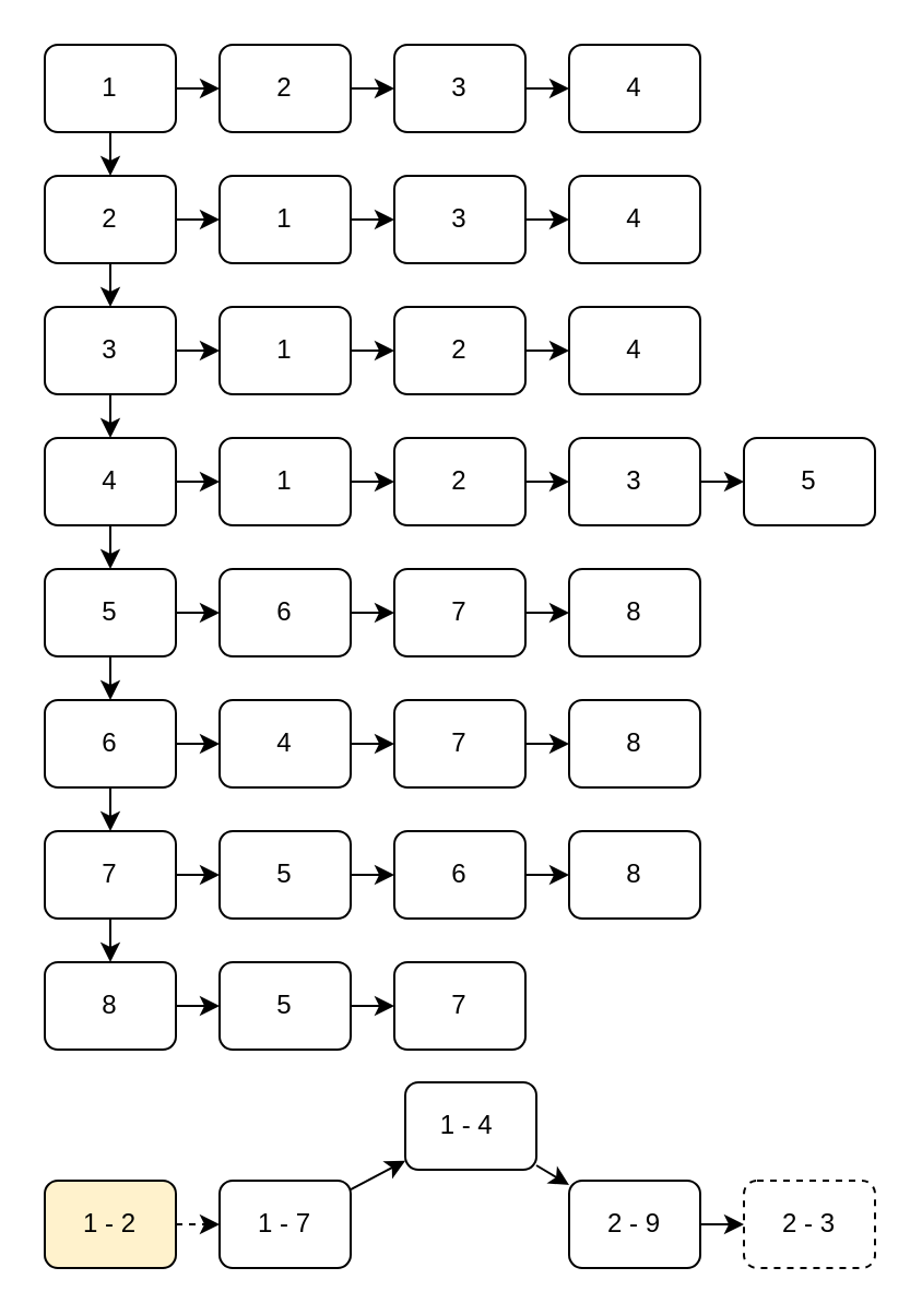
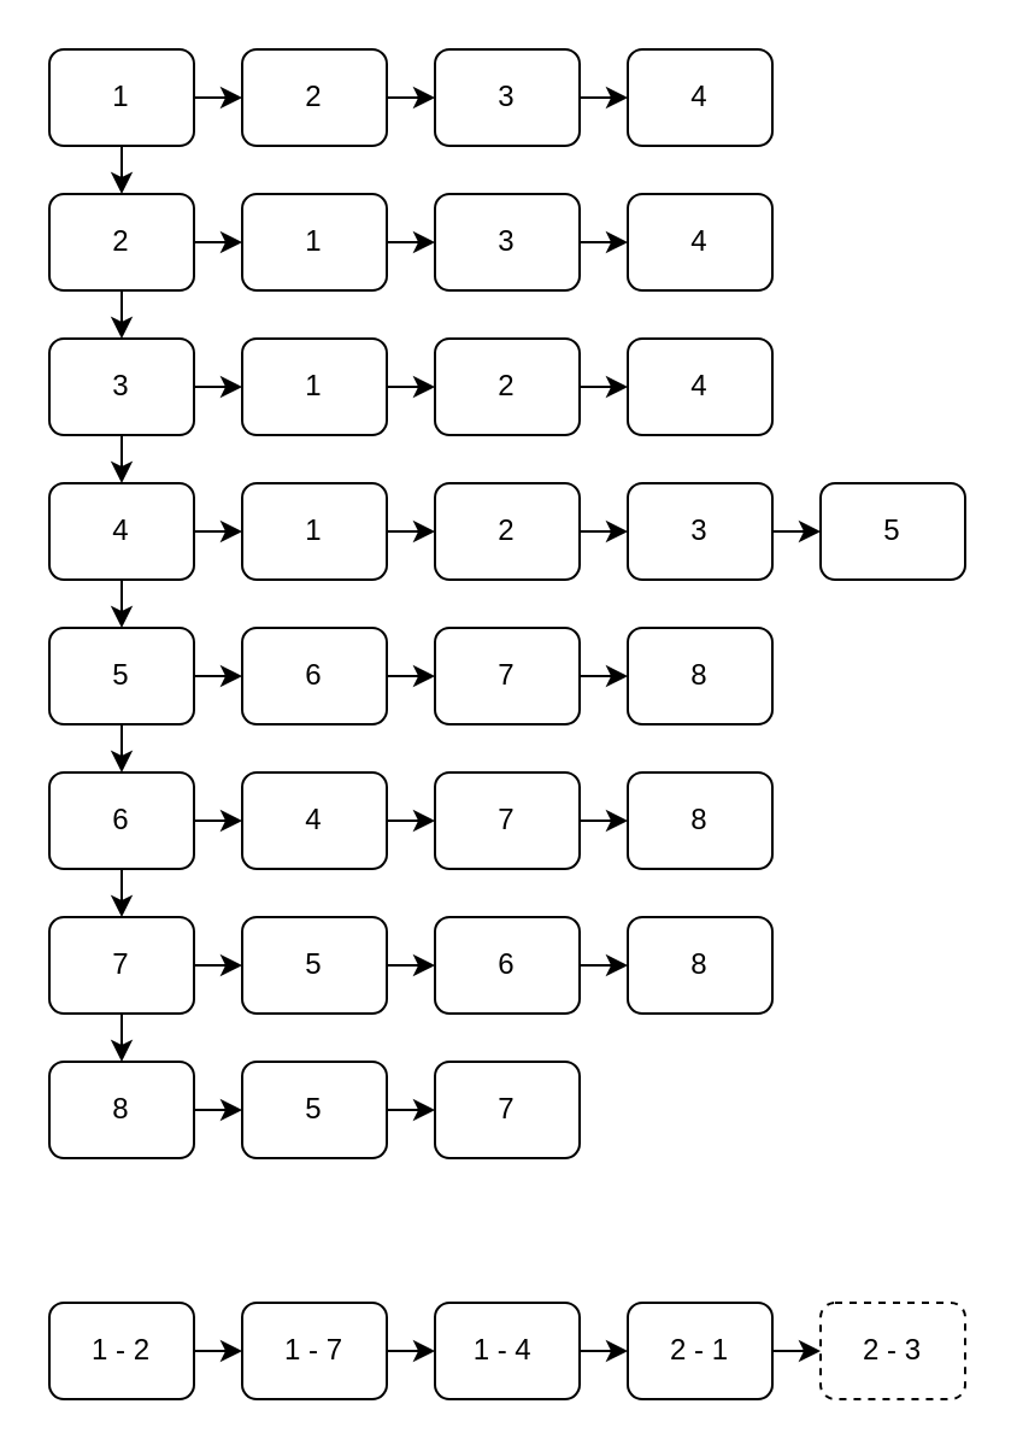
  <mxCell id="0" />
  <mxCell id="1" parent="0" />
  <mxCell id="2" value="" style="edgeStyle=none;html=1;" edge="1" parent="1" source="4" target="7"><mxGeometry relative="1" as="geometry" /></mxCell>
  <mxCell id="3" value="" style="edgeStyle=none;html=1;" edge="1" parent="1" source="4" target="26"><mxGeometry relative="1" as="geometry" /></mxCell>
  <mxCell id="4" value="1&lt;br&gt;" style="rounded=1;whiteSpace=wrap;html=1;" vertex="1" parent="1"><mxGeometry x="20" y="20" width="60" height="40" as="geometry" /></mxCell>
  <mxCell id="5" value="" style="edgeStyle=none;html=1;" edge="1" parent="1" source="7" target="10"><mxGeometry relative="1" as="geometry" /></mxCell>
  <mxCell id="6" value="" style="edgeStyle=none;html=1;" edge="1" parent="1" source="7" target="31"><mxGeometry relative="1" as="geometry" /></mxCell>
  <mxCell id="7" value="2" style="rounded=1;whiteSpace=wrap;html=1;" vertex="1" parent="1"><mxGeometry x="20" y="80" width="60" height="40" as="geometry" /></mxCell>
  <mxCell id="8" value="" style="edgeStyle=none;html=1;" edge="1" parent="1" source="10" target="13"><mxGeometry relative="1" as="geometry" /></mxCell>
  <mxCell id="9" value="" style="edgeStyle=none;html=1;" edge="1" parent="1" source="10" target="36"><mxGeometry relative="1" as="geometry" /></mxCell>
  <mxCell id="10" value="3" style="rounded=1;whiteSpace=wrap;html=1;" vertex="1" parent="1"><mxGeometry x="20" y="140" width="60" height="40" as="geometry" /></mxCell>
  <mxCell id="11" value="" style="edgeStyle=none;html=1;" edge="1" parent="1" source="13" target="16"><mxGeometry relative="1" as="geometry" /></mxCell>
  <mxCell id="12" value="" style="edgeStyle=none;html=1;" edge="1" parent="1" source="13" target="41"><mxGeometry relative="1" as="geometry" /></mxCell>
  <mxCell id="13" value="4" style="rounded=1;whiteSpace=wrap;html=1;" vertex="1" parent="1"><mxGeometry x="20" y="200" width="60" height="40" as="geometry" /></mxCell>
  <mxCell id="14" value="" style="edgeStyle=none;html=1;" edge="1" parent="1" source="16" target="19"><mxGeometry relative="1" as="geometry" /></mxCell>
  <mxCell id="15" value="" style="edgeStyle=none;html=1;" edge="1" parent="1" source="16" target="48"><mxGeometry relative="1" as="geometry" /></mxCell>
  <mxCell id="16" value="5" style="rounded=1;whiteSpace=wrap;html=1;" vertex="1" parent="1"><mxGeometry x="20" y="260" width="60" height="40" as="geometry" /></mxCell>
  <mxCell id="17" value="" style="edgeStyle=none;html=1;" edge="1" parent="1" source="19" target="22"><mxGeometry relative="1" as="geometry" /></mxCell>
  <mxCell id="18" value="" style="edgeStyle=none;html=1;" edge="1" parent="1" source="19" target="53"><mxGeometry relative="1" as="geometry" /></mxCell>
  <mxCell id="19" value="6" style="rounded=1;whiteSpace=wrap;html=1;" vertex="1" parent="1"><mxGeometry x="20" y="320" width="60" height="40" as="geometry" /></mxCell>
  <mxCell id="20" value="" style="edgeStyle=none;html=1;" edge="1" parent="1" source="22" target="24"><mxGeometry relative="1" as="geometry" /></mxCell>
  <mxCell id="21" value="" style="edgeStyle=none;html=1;" edge="1" parent="1" source="22" target="58"><mxGeometry relative="1" as="geometry" /></mxCell>
  <mxCell id="22" value="7" style="rounded=1;whiteSpace=wrap;html=1;" vertex="1" parent="1"><mxGeometry x="20" y="380" width="60" height="40" as="geometry" /></mxCell>
  <mxCell id="23" value="" style="edgeStyle=none;html=1;" edge="1" parent="1" source="24" target="63"><mxGeometry relative="1" as="geometry" /></mxCell>
  <mxCell id="24" value="8" style="rounded=1;whiteSpace=wrap;html=1;" vertex="1" parent="1"><mxGeometry x="20" y="440" width="60" height="40" as="geometry" /></mxCell>
  <mxCell id="25" value="" style="edgeStyle=none;html=1;" edge="1" parent="1" source="26" target="28"><mxGeometry relative="1" as="geometry" /></mxCell>
  <mxCell id="26" value="2" style="rounded=1;whiteSpace=wrap;html=1;" vertex="1" parent="1"><mxGeometry x="100" y="20" width="60" height="40" as="geometry" /></mxCell>
  <mxCell id="27" value="" style="edgeStyle=none;html=1;" edge="1" parent="1" source="28" target="29"><mxGeometry relative="1" as="geometry" /></mxCell>
  <mxCell id="28" value="3" style="rounded=1;whiteSpace=wrap;html=1;" vertex="1" parent="1"><mxGeometry x="180" y="20" width="60" height="40" as="geometry" /></mxCell>
  <mxCell id="29" value="4" style="rounded=1;whiteSpace=wrap;html=1;" vertex="1" parent="1"><mxGeometry x="260" y="20" width="60" height="40" as="geometry" /></mxCell>
  <mxCell id="30" value="" style="edgeStyle=none;html=1;" edge="1" parent="1" source="31" target="33"><mxGeometry relative="1" as="geometry" /></mxCell>
  <mxCell id="31" value="1" style="rounded=1;whiteSpace=wrap;html=1;" vertex="1" parent="1"><mxGeometry x="100" y="80" width="60" height="40" as="geometry" /></mxCell>
  <mxCell id="32" value="" style="edgeStyle=none;html=1;" edge="1" parent="1" source="33" target="34"><mxGeometry relative="1" as="geometry" /></mxCell>
  <mxCell id="33" value="3" style="rounded=1;whiteSpace=wrap;html=1;" vertex="1" parent="1"><mxGeometry x="180" y="80" width="60" height="40" as="geometry" /></mxCell>
  <mxCell id="34" value="4" style="rounded=1;whiteSpace=wrap;html=1;" vertex="1" parent="1"><mxGeometry x="260" y="80" width="60" height="40" as="geometry" /></mxCell>
  <mxCell id="35" value="" style="edgeStyle=none;html=1;" edge="1" parent="1" source="36" target="38"><mxGeometry relative="1" as="geometry" /></mxCell>
  <mxCell id="36" value="1" style="rounded=1;whiteSpace=wrap;html=1;" vertex="1" parent="1"><mxGeometry x="100" y="140" width="60" height="40" as="geometry" /></mxCell>
  <mxCell id="37" value="" style="edgeStyle=none;html=1;" edge="1" parent="1" source="38" target="39"><mxGeometry relative="1" as="geometry" /></mxCell>
  <mxCell id="38" value="2" style="rounded=1;whiteSpace=wrap;html=1;" vertex="1" parent="1"><mxGeometry x="180" y="140" width="60" height="40" as="geometry" /></mxCell>
  <mxCell id="39" value="4" style="rounded=1;whiteSpace=wrap;html=1;" vertex="1" parent="1"><mxGeometry x="260" y="140" width="60" height="40" as="geometry" /></mxCell>
  <mxCell id="40" value="" style="edgeStyle=none;html=1;" edge="1" parent="1" source="41" target="43"><mxGeometry relative="1" as="geometry" /></mxCell>
  <mxCell id="41" value="1" style="rounded=1;whiteSpace=wrap;html=1;" vertex="1" parent="1"><mxGeometry x="100" y="200" width="60" height="40" as="geometry" /></mxCell>
  <mxCell id="42" value="" style="edgeStyle=none;html=1;" edge="1" parent="1" source="43" target="45"><mxGeometry relative="1" as="geometry" /></mxCell>
  <mxCell id="43" value="2" style="rounded=1;whiteSpace=wrap;html=1;" vertex="1" parent="1"><mxGeometry x="180" y="200" width="60" height="40" as="geometry" /></mxCell>
  <mxCell id="44" value="" style="edgeStyle=none;html=1;" edge="1" parent="1" source="45" target="46"><mxGeometry relative="1" as="geometry" /></mxCell>
  <mxCell id="45" value="3" style="rounded=1;whiteSpace=wrap;html=1;" vertex="1" parent="1"><mxGeometry x="260" y="200" width="60" height="40" as="geometry" /></mxCell>
  <mxCell id="46" value="5" style="rounded=1;whiteSpace=wrap;html=1;" vertex="1" parent="1"><mxGeometry x="340" y="200" width="60" height="40" as="geometry" /></mxCell>
  <mxCell id="47" value="" style="edgeStyle=none;html=1;" edge="1" parent="1" source="48" target="50"><mxGeometry relative="1" as="geometry" /></mxCell>
  <mxCell id="48" value="6" style="rounded=1;whiteSpace=wrap;html=1;" vertex="1" parent="1"><mxGeometry x="100" y="260" width="60" height="40" as="geometry" /></mxCell>
  <mxCell id="49" value="" style="edgeStyle=none;html=1;" edge="1" parent="1" source="50" target="51"><mxGeometry relative="1" as="geometry" /></mxCell>
  <mxCell id="50" value="7" style="rounded=1;whiteSpace=wrap;html=1;" vertex="1" parent="1"><mxGeometry x="180" y="260" width="60" height="40" as="geometry" /></mxCell>
  <mxCell id="51" value="8" style="rounded=1;whiteSpace=wrap;html=1;" vertex="1" parent="1"><mxGeometry x="260" y="260" width="60" height="40" as="geometry" /></mxCell>
  <mxCell id="52" value="" style="edgeStyle=none;html=1;" edge="1" parent="1" source="53" target="55"><mxGeometry relative="1" as="geometry" /></mxCell>
  <mxCell id="53" value="4" style="rounded=1;whiteSpace=wrap;html=1;" vertex="1" parent="1"><mxGeometry x="100" y="320" width="60" height="40" as="geometry" /></mxCell>
  <mxCell id="54" value="" style="edgeStyle=none;html=1;" edge="1" parent="1" source="55" target="56"><mxGeometry relative="1" as="geometry" /></mxCell>
  <mxCell id="55" value="7" style="rounded=1;whiteSpace=wrap;html=1;" vertex="1" parent="1"><mxGeometry x="180" y="320" width="60" height="40" as="geometry" /></mxCell>
  <mxCell id="56" value="8" style="rounded=1;whiteSpace=wrap;html=1;" vertex="1" parent="1"><mxGeometry x="260" y="320" width="60" height="40" as="geometry" /></mxCell>
  <mxCell id="57" value="" style="edgeStyle=none;html=1;" edge="1" parent="1" source="58" target="60"><mxGeometry relative="1" as="geometry" /></mxCell>
  <mxCell id="58" value="5" style="rounded=1;whiteSpace=wrap;html=1;" vertex="1" parent="1"><mxGeometry x="100" y="380" width="60" height="40" as="geometry" /></mxCell>
  <mxCell id="59" value="" style="edgeStyle=none;html=1;" edge="1" parent="1" source="60" target="61"><mxGeometry relative="1" as="geometry" /></mxCell>
  <mxCell id="60" value="6" style="rounded=1;whiteSpace=wrap;html=1;" vertex="1" parent="1"><mxGeometry x="180" y="380" width="60" height="40" as="geometry" /></mxCell>
  <mxCell id="61" value="8" style="rounded=1;whiteSpace=wrap;html=1;" vertex="1" parent="1"><mxGeometry x="260" y="380" width="60" height="40" as="geometry" /></mxCell>
  <mxCell id="62" value="" style="edgeStyle=none;html=1;" edge="1" parent="1" source="63" target="64"><mxGeometry relative="1" as="geometry" /></mxCell>
  <mxCell id="63" value="5" style="rounded=1;whiteSpace=wrap;html=1;" vertex="1" parent="1"><mxGeometry x="100" y="440" width="60" height="40" as="geometry" /></mxCell>
  <mxCell id="64" value="7" style="rounded=1;whiteSpace=wrap;html=1;" vertex="1" parent="1"><mxGeometry x="180" y="440" width="60" height="40" as="geometry" /></mxCell>
- <mxCell id="65" value="" style="edgeStyle=none;html=1;dashed=1;" edge="1" parent="1" source="66" target="68"><mxGeometry relative="1" as="geometry" /></mxCell>
- <mxCell id="66" value="1 - 2" style="rounded=1;whiteSpace=wrap;html=1;fillColor=#fff2cc;" vertex="1" parent="1"><mxGeometry x="20" y="540" width="60" height="40" as="geometry" /></mxCell>
+ <mxCell id="65" value="" style="edgeStyle=none;html=1;" edge="1" parent="1" source="66" target="68"><mxGeometry relative="1" as="geometry" /></mxCell>
+ <mxCell id="66" value="1 - 2" style="rounded=1;whiteSpace=wrap;html=1;" vertex="1" parent="1"><mxGeometry x="20" y="540" width="60" height="40" as="geometry" /></mxCell>
  <mxCell id="67" value="" style="edgeStyle=none;html=1;" edge="1" parent="1" source="68" target="70"><mxGeometry relative="1" as="geometry" /></mxCell>
  <mxCell id="68" value="1 - 7&lt;br&gt;" style="rounded=1;whiteSpace=wrap;html=1;" vertex="1" parent="1"><mxGeometry x="100" y="540" width="60" height="40" as="geometry" /></mxCell>
  <mxCell id="69" value="" style="edgeStyle=none;html=1;" edge="1" parent="1" source="70" target="72"><mxGeometry relative="1" as="geometry" /></mxCell>
- <mxCell id="70" value="1 - 4&amp;nbsp;" style="rounded=1;whiteSpace=wrap;html=1;" vertex="1" parent="1"><mxGeometry x="185" y="495" width="60" height="40" as="geometry" /></mxCell>
+ <mxCell id="70" value="1 - 4&amp;nbsp;" style="rounded=1;whiteSpace=wrap;html=1;" vertex="1" parent="1"><mxGeometry x="180" y="540" width="60" height="40" as="geometry" /></mxCell>
  <mxCell id="71" value="" style="edgeStyle=none;html=1;" edge="1" parent="1" source="72" target="73"><mxGeometry relative="1" as="geometry" /></mxCell>
- <mxCell id="72" value="2 - 9" style="rounded=1;whiteSpace=wrap;html=1;" vertex="1" parent="1"><mxGeometry x="260" y="540" width="60" height="40" as="geometry" /></mxCell>
+ <mxCell id="72" value="2 - 1" style="rounded=1;whiteSpace=wrap;html=1;" vertex="1" parent="1"><mxGeometry x="260" y="540" width="60" height="40" as="geometry" /></mxCell>
  <mxCell id="73" value="2 - 3" style="rounded=1;whiteSpace=wrap;html=1;dashed=1;" vertex="1" parent="1"><mxGeometry x="340" y="540" width="60" height="40" as="geometry" /></mxCell>
